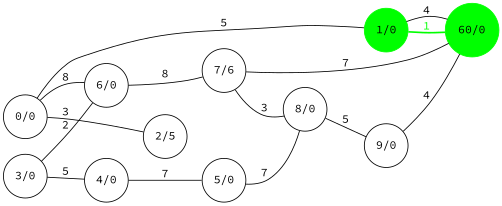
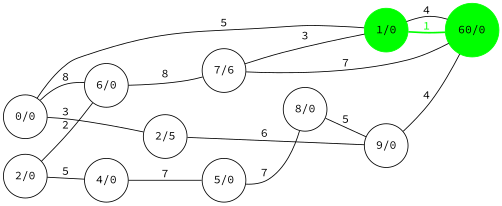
  graph {
    fontname="Source Code Pro"
    rankdir=LR
    node [Country="United States" betweeness=0 fontname="Source Code Pro" shape=circle status=on type=normal weight=0 Internal=1]
    edge [LinkLabel="OC-192c" LinkNote=c LinkType="OC-192" capacity=5 color=black fontname="Source Code Pro" status=on type=normal weight=0.02]
    n1 [Latitude=40.71427 Longitude=-74.00597 label="0/0" Internal=""]
    n2 [Latitude=41.85003 Longitude=-87.65005 color=green label="1/0" style=filled type=green Internal=""]
    n3 [Latitude=38.89511 Longitude=-77.03637 label="2/5"]
    n4 [Latitude=39.73915 Longitude=-104.9847 label="6/0"]
    n5 [Latitude=39.76838 Longitude=-86.15804 color=green label="60/0" style=filled type=green]
    n6 [Latitude=33.749 Longitude=-84.38798 label="9/0"]
-   n7 [Latitude=47.60621 Longitude=-122.33207 label="3/0"]
+   n7 [Latitude=47.60621 Longitude=-122.33207 label="2/0"]
    n8 [Latitude=37.36883 Longitude=-122.03635 label="4/0"]
    n9 [Latitude=34.05223 Longitude=-118.24368 label="5/0"]
    n10 [Latitude=39.11417 Longitude=-94.62746 label="7/6"]
    n11 [Latitude=29.76328 Longitude=-95.36327 label="8/0"]
    n1 -- n2 [label=5]
    n1 -- n3 [capacity=3 label=3 weight=0.0333333333333]
    n1 -- n4 [capacity=8 label=8 weight=0.0125]
    n2 -- n5 [capacity=4 label=4 weight=0.025]
    n2 -- n5 [color=green demand=1 fontcolor=green label=1 root_edge="(1, 10)" splitted_edge=False style=bold type=green LinkLabel="" LinkNote="" LinkType="" capacity="" status="" weight=""]
+   n3 -- n6 [capacity=6 label=6 weight=0.0166666666667]
    n4 -- n10 [capacity=8 label=8 weight=0.0125]
    n6 -- n5 [capacity=4 label=4 weight=0.025]
    n7 -- n4 [capacity=2 label=2 weight=0.05]
    n7 -- n8 [label=5]
    n8 -- n9 [capacity=7 label=7 weight=0.0142857142857]
    n9 -- n11 [capacity=7 label=7 weight=0.0142857142857]
    n10 -- n5 [capacity=7 label=7 weight=0.0142857142857]
-   n10 -- n11 [capacity=3 label=3 weight=0.0333333333333]
+   n10 -- n2 [capacity=3 label=3 weight=0.0333333333333]
    n11 -- n6 [label=5]
  }
